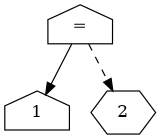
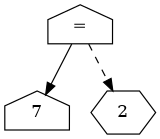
  digraph {
    node [shape=house]
    n1 [label="="]
-   n2 [label=1]
+   n2 [label=7]
    n3 [label=2 shape=hexagon]
    n1 -> n2 [style=solid]
    n1 -> n3 [style=dashed]
  }
